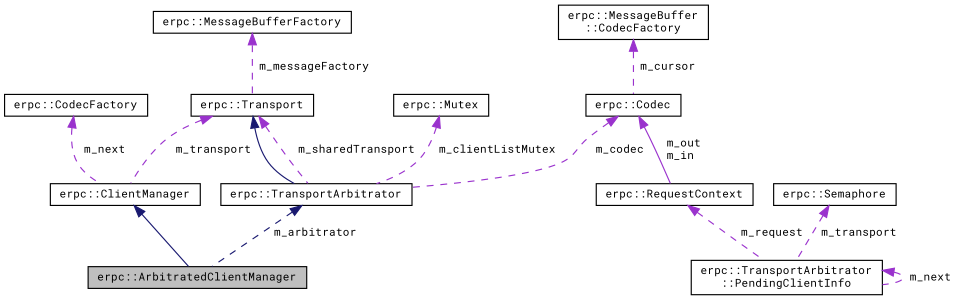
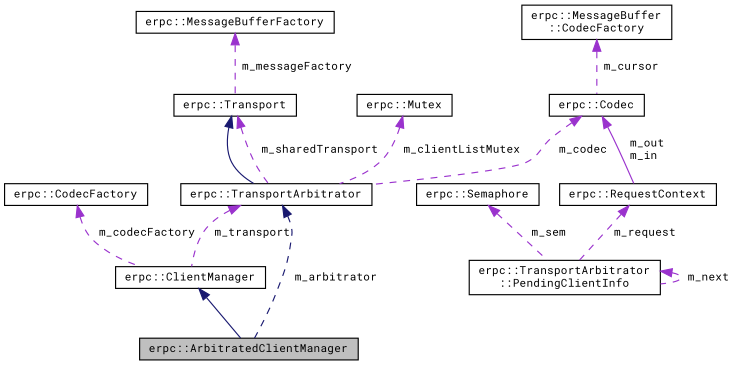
  digraph {
    fontname="Roboto Mono"
    rankdir=TB
    node [color=black fillcolor=white fontname="Roboto Mono" fontsize=10 shape=record style=filled]
    edge [color=darkorchid3 dir=back fontname="Roboto Mono" fontsize=10 labelfontname=Helvetica labelfontsize=10 style=dashed]
    n1 [fillcolor=grey75 fontcolor=black height=0.2 label="erpc::ArbitratedClientManager" width=0.4]
    n2 [height=0.2 label="erpc::ClientManager" width=0.4]
    n3 [height=0.2 label="erpc::CodecFactory" width=0.4]
    n4 [height=0.2 label="erpc::Transport" width=0.4]
    n5 [height=0.2 label="erpc::TransportArbitrator" width=0.4]
    n6 [height=0.2 label="erpc::MessageBufferFactory" width=0.4]
    n7 [height=0.2 label="erpc::Mutex" width=0.4]
    n8 [height=0.2 label="erpc::Codec" width=0.4]
    n9 [height=0.2 label="erpc::RequestContext" width=0.4]
    n10 [height=0.2 label="erpc::TransportArbitrator\l::PendingClientInfo" width=0.4]
    n11 [height=0.2 label="erpc::MessageBuffer\l::CodecFactory" width=0.4]
    n12 [height=0.2 label="erpc::Semaphore" width=0.4]
    n2 -> n1 [color=midnightblue style=solid]
-   n3 -> n2 [label=" m_next"]
-   n4 -> n2 [label=" m_transport"]
+   n3 -> n2 [label=" m_codecFactory"]
+   n5 -> n2 [label=" m_transport"]
    n4 -> n5 [color=midnightblue style=solid]
    n4 -> n5 [label=" m_sharedTransport"]
    n5 -> n1 [color=midnightblue label=" m_arbitrator"]
    n6 -> n4 [label=" m_messageFactory"]
    n7 -> n5 [label=" m_clientListMutex"]
    n8 -> n5 [label=" m_codec"]
    n8 -> n9 [label=" m_out\nm_in" style=solid]
    n9 -> n10 [label=" m_request"]
    n10 -> n10 [label=" m_next"]
    n11 -> n8 [label=" m_cursor"]
-   n12 -> n10 [label=" m_transport"]
+   n12 -> n10 [label=" m_sem"]
  }
